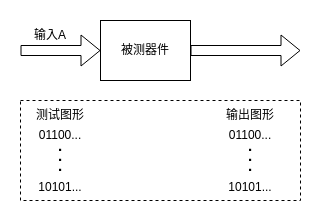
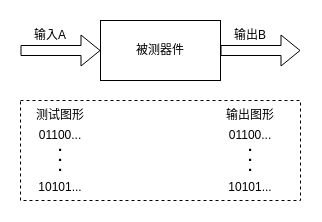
  <mxCell id="0" />
  <mxCell id="1" parent="0" />
- <mxCell id="2" value="被测器件" style="rounded=0;whiteSpace=wrap;html=1;" parent="1" vertex="1"><mxGeometry x="100" y="20" width="90" height="60" as="geometry" /></mxCell>
+ <mxCell id="2" value="被测器件" style="rounded=0;whiteSpace=wrap;html=1;" parent="1" vertex="1"><mxGeometry x="100" y="20" width="120" height="60" as="geometry" /></mxCell>
  <mxCell id="3" value="" style="shape=flexArrow;endArrow=classic;html=1;rounded=0;entryX=0;entryY=0.5;entryDx=0;entryDy=0;" parent="1" target="2" edge="1"><mxGeometry width="50" height="50" relative="1" as="geometry"><mxPoint x="20" y="50" as="sourcePoint" /><mxPoint x="90" y="40" as="targetPoint" /></mxGeometry></mxCell>
  <mxCell id="4" value="" style="shape=flexArrow;endArrow=classic;html=1;rounded=0;exitX=1;exitY=0.5;exitDx=0;exitDy=0;" parent="1" source="2" edge="1"><mxGeometry width="50" height="50" relative="1" as="geometry"><mxPoint x="310" y="90" as="sourcePoint" /><mxPoint x="300" y="50" as="targetPoint" /></mxGeometry></mxCell>
  <mxCell id="5" value="输入A" style="text;html=1;strokeColor=none;fillColor=none;align=center;verticalAlign=middle;whiteSpace=wrap;rounded=0;" parent="1" vertex="1"><mxGeometry x="20" y="20" width="60" height="30" as="geometry" /></mxCell>
+ <mxCell id="6" value="输出B" style="text;html=1;strokeColor=none;fillColor=none;align=center;verticalAlign=middle;whiteSpace=wrap;rounded=0;" parent="1" vertex="1"><mxGeometry x="220" y="20" width="60" height="30" as="geometry" /></mxCell>
  <mxCell id="7" value="" style="whiteSpace=wrap;html=1;align=center;dashed=1;" parent="1" vertex="1"><mxGeometry x="20" y="100" width="280" height="100" as="geometry" /></mxCell>
  <mxCell id="8" value="测试图形" style="text;html=1;strokeColor=none;fillColor=none;align=center;verticalAlign=middle;whiteSpace=wrap;rounded=0;" parent="1" vertex="1"><mxGeometry x="30" y="100" width="60" height="30" as="geometry" /></mxCell>
  <mxCell id="9" value="01100..." style="text;html=1;strokeColor=none;fillColor=none;align=center;verticalAlign=middle;whiteSpace=wrap;rounded=0;" parent="1" vertex="1"><mxGeometry x="30" y="120" width="60" height="30" as="geometry" /></mxCell>
  <mxCell id="10" value="&lt;b&gt;&lt;font style=&quot;font-size: 15px;&quot;&gt;.&lt;/font&gt;&lt;/b&gt;" style="text;html=1;strokeColor=none;fillColor=none;align=center;verticalAlign=middle;whiteSpace=wrap;rounded=0;" parent="1" vertex="1"><mxGeometry x="30" y="130" width="60" height="30" as="geometry" /></mxCell>
  <mxCell id="11" value="&lt;b&gt;.&lt;/b&gt;" style="text;html=1;strokeColor=none;fillColor=none;align=center;verticalAlign=middle;whiteSpace=wrap;rounded=0;fontSize=15;" parent="1" vertex="1"><mxGeometry x="30" y="140" width="60" height="30" as="geometry" /></mxCell>
  <mxCell id="12" value="&lt;b style=&quot;&quot;&gt;&lt;font style=&quot;font-size: 15px;&quot;&gt;.&lt;/font&gt;&lt;/b&gt;" style="text;html=1;strokeColor=none;fillColor=none;align=center;verticalAlign=middle;whiteSpace=wrap;rounded=0;fontSize=15;" parent="1" vertex="1"><mxGeometry x="30" y="150" width="60" height="30" as="geometry" /></mxCell>
  <mxCell id="13" value="输出图形" style="text;html=1;strokeColor=none;fillColor=none;align=center;verticalAlign=middle;whiteSpace=wrap;rounded=0;fontSize=12;" parent="1" vertex="1"><mxGeometry x="220" y="100" width="60" height="30" as="geometry" /></mxCell>
  <mxCell id="14" value="&lt;font style=&quot;font-size: 12px;&quot;&gt;10101...&lt;/font&gt;" style="text;html=1;strokeColor=none;fillColor=none;align=center;verticalAlign=middle;whiteSpace=wrap;rounded=0;fontSize=15;" parent="1" vertex="1"><mxGeometry x="30" y="170" width="60" height="30" as="geometry" /></mxCell>
  <mxCell id="15" value="01100..." style="text;html=1;strokeColor=none;fillColor=none;align=center;verticalAlign=middle;whiteSpace=wrap;rounded=0;" parent="1" vertex="1"><mxGeometry x="220" y="120" width="60" height="30" as="geometry" /></mxCell>
  <mxCell id="16" value="&lt;b&gt;&lt;font style=&quot;font-size: 15px;&quot;&gt;.&lt;/font&gt;&lt;/b&gt;" style="text;html=1;strokeColor=none;fillColor=none;align=center;verticalAlign=middle;whiteSpace=wrap;rounded=0;" parent="1" vertex="1"><mxGeometry x="220" y="130" width="60" height="30" as="geometry" /></mxCell>
  <mxCell id="17" value="&lt;b&gt;.&lt;/b&gt;" style="text;html=1;strokeColor=none;fillColor=none;align=center;verticalAlign=middle;whiteSpace=wrap;rounded=0;fontSize=15;" parent="1" vertex="1"><mxGeometry x="220" y="140" width="60" height="30" as="geometry" /></mxCell>
  <mxCell id="18" value="&lt;b style=&quot;&quot;&gt;&lt;font style=&quot;font-size: 15px;&quot;&gt;.&lt;/font&gt;&lt;/b&gt;" style="text;html=1;strokeColor=none;fillColor=none;align=center;verticalAlign=middle;whiteSpace=wrap;rounded=0;fontSize=15;" parent="1" vertex="1"><mxGeometry x="220" y="150" width="60" height="30" as="geometry" /></mxCell>
  <mxCell id="19" value="&lt;font style=&quot;font-size: 12px;&quot;&gt;10101...&lt;/font&gt;" style="text;html=1;strokeColor=none;fillColor=none;align=center;verticalAlign=middle;whiteSpace=wrap;rounded=0;fontSize=15;" parent="1" vertex="1"><mxGeometry x="220" y="170" width="60" height="30" as="geometry" /></mxCell>
